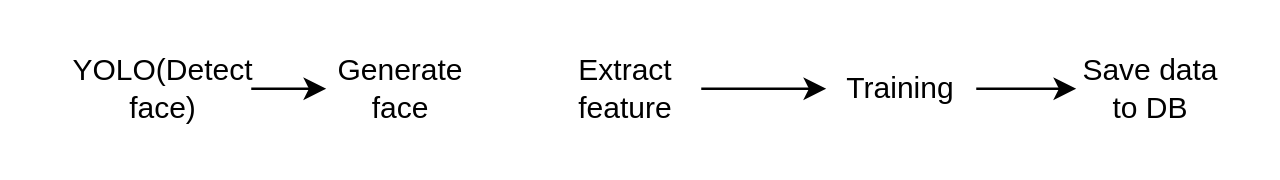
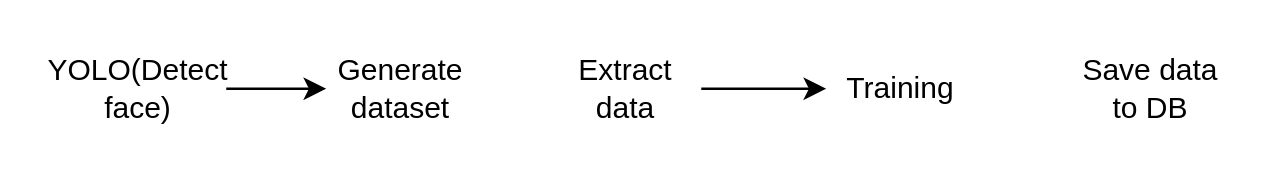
  <mxCell id="0" />
  <mxCell id="1" parent="0" />
  <mxCell id="2" style="edgeStyle=orthogonalEdgeStyle;rounded=0;orthogonalLoop=1;jettySize=auto;html=1;" edge="1" parent="1" source="3" target="9"><mxGeometry relative="1" as="geometry" /></mxCell>
- <mxCell id="3" value="YOLO(Detect face)" style="text;html=1;strokeColor=none;fillColor=none;align=center;verticalAlign=middle;whiteSpace=wrap;rounded=0;" parent="1" vertex="1"><mxGeometry x="30" y="20" width="70" height="30" as="geometry" /></mxCell>
+ <mxCell id="3" value="YOLO(Detect face)" style="text;html=1;strokeColor=none;fillColor=none;align=center;verticalAlign=middle;whiteSpace=wrap;rounded=0;" parent="1" vertex="1"><mxGeometry x="20" y="20" width="70" height="30" as="geometry" /></mxCell>
  <mxCell id="4" style="edgeStyle=orthogonalEdgeStyle;rounded=0;orthogonalLoop=1;jettySize=auto;html=1;entryX=0;entryY=0.5;entryDx=0;entryDy=0;" parent="1" source="5" target="7" edge="1"><mxGeometry relative="1" as="geometry" /></mxCell>
- <mxCell id="5" value="Extract feature" style="text;html=1;strokeColor=none;fillColor=none;align=center;verticalAlign=middle;whiteSpace=wrap;rounded=0;" parent="1" vertex="1"><mxGeometry x="220" y="20" width="60" height="30" as="geometry" /></mxCell>
- <mxCell id="6" style="edgeStyle=orthogonalEdgeStyle;rounded=0;orthogonalLoop=1;jettySize=auto;html=1;" parent="1" source="7" target="8" edge="1"><mxGeometry relative="1" as="geometry" /></mxCell>
+ <mxCell id="5" value="Extract data" style="text;html=1;strokeColor=none;fillColor=none;align=center;verticalAlign=middle;whiteSpace=wrap;rounded=0;" parent="1" vertex="1"><mxGeometry x="220" y="20" width="60" height="30" as="geometry" /></mxCell>
  <mxCell id="7" value="Training" style="text;html=1;strokeColor=none;fillColor=none;align=center;verticalAlign=middle;whiteSpace=wrap;rounded=0;" parent="1" vertex="1"><mxGeometry x="330" y="20" width="60" height="30" as="geometry" /></mxCell>
  <mxCell id="8" value="Save data to DB" style="text;html=1;strokeColor=none;fillColor=none;align=center;verticalAlign=middle;whiteSpace=wrap;rounded=0;" parent="1" vertex="1"><mxGeometry x="430" y="20" width="60" height="30" as="geometry" /></mxCell>
- <mxCell id="9" value="Generate face" style="text;html=1;strokeColor=none;fillColor=none;align=center;verticalAlign=middle;whiteSpace=wrap;rounded=0;" vertex="1" parent="1"><mxGeometry x="130" y="20" width="60" height="30" as="geometry" /></mxCell>
+ <mxCell id="9" value="Generate dataset" style="text;html=1;strokeColor=none;fillColor=none;align=center;verticalAlign=middle;whiteSpace=wrap;rounded=0;" vertex="1" parent="1"><mxGeometry x="130" y="20" width="60" height="30" as="geometry" /></mxCell>
